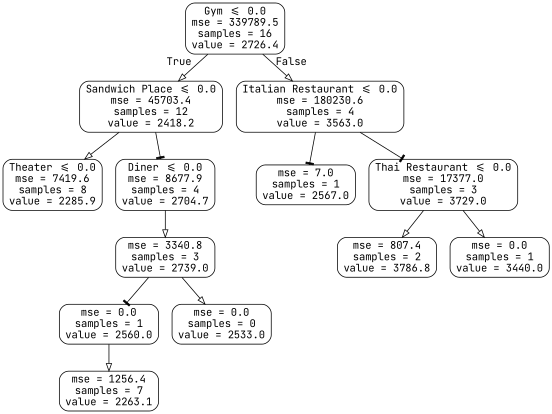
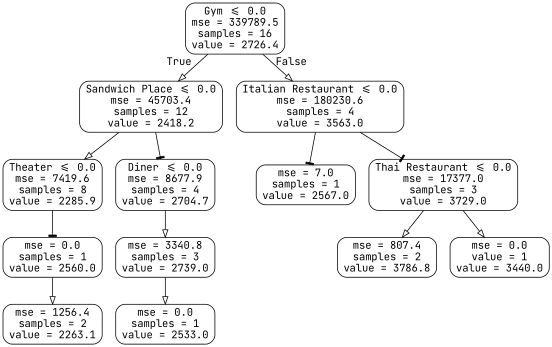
  digraph {
    fontname="JetBrains Mono"
    node [color=black fontname="JetBrains Mono" shape=box style=rounded]
    edge [arrowhead=onormal fontname="JetBrains Mono"]
    n1 [label="Gym <= 0.0\nmse = 339789.5\nsamples = 16\nvalue = 2726.4"]
    n2 [label="Sandwich Place <= 0.0\nmse = 45703.4\nsamples = 12\nvalue = 2418.2"]
    n3 [label="Italian Restaurant <= 0.0\nmse = 180230.6\nsamples = 4\nvalue = 3563.0"]
    n4 [label="Theater <= 0.0\nmse = 7419.6\nsamples = 8\nvalue = 2285.9"]
    n5 [label="Diner <= 0.0\nmse = 8677.9\nsamples = 4\nvalue = 2704.7"]
    n6 [label="mse = 7.0\nsamples = 1\nvalue = 2567.0"]
    n7 [label="Thai Restaurant <= 0.0\nmse = 17377.0\nsamples = 3\nvalue = 3729.0"]
    n8 [label="mse = 0.0\nsamples = 1\nvalue = 2560.0"]
    n9 [label="mse = 3340.8\nsamples = 3\nvalue = 2739.0"]
-   n10 [label="mse = 1256.4\nsamples = 7\nvalue = 2263.1"]
-   n11 [label="mse = 0.0\nsamples = 0\nvalue = 2533.0"]
+   n10 [label="mse = 1256.4\nsamples = 2\nvalue = 2263.1"]
+   n11 [label="mse = 0.0\nsamples = 1\nvalue = 2533.0"]
    n12 [label="mse = 807.4\nsamples = 2\nvalue = 3786.8"]
-   n13 [label="mse = 0.0\nsamples = 1\nvalue = 3440.0"]
+   n13 [label="mse = 0.0\nvalue = 1\nvalue = 3440.0"]
    n1 -> n2 [headlabel=True labelangle=45 labeldistance=2.5]
    n1 -> n3 [headlabel=False labelangle=-45 labeldistance=2.5]
    n2 -> n4
    n2 -> n5 [arrowhead=tee]
    n3 -> n6 [arrowhead=tee]
    n3 -> n7 [arrowhead=tee]
-   n9 -> n8 [arrowhead=tee]
+   n4 -> n8 [arrowhead=tee]
    n5 -> n9
    n7 -> n12
    n7 -> n13
    n8 -> n10
    n9 -> n11
  }
